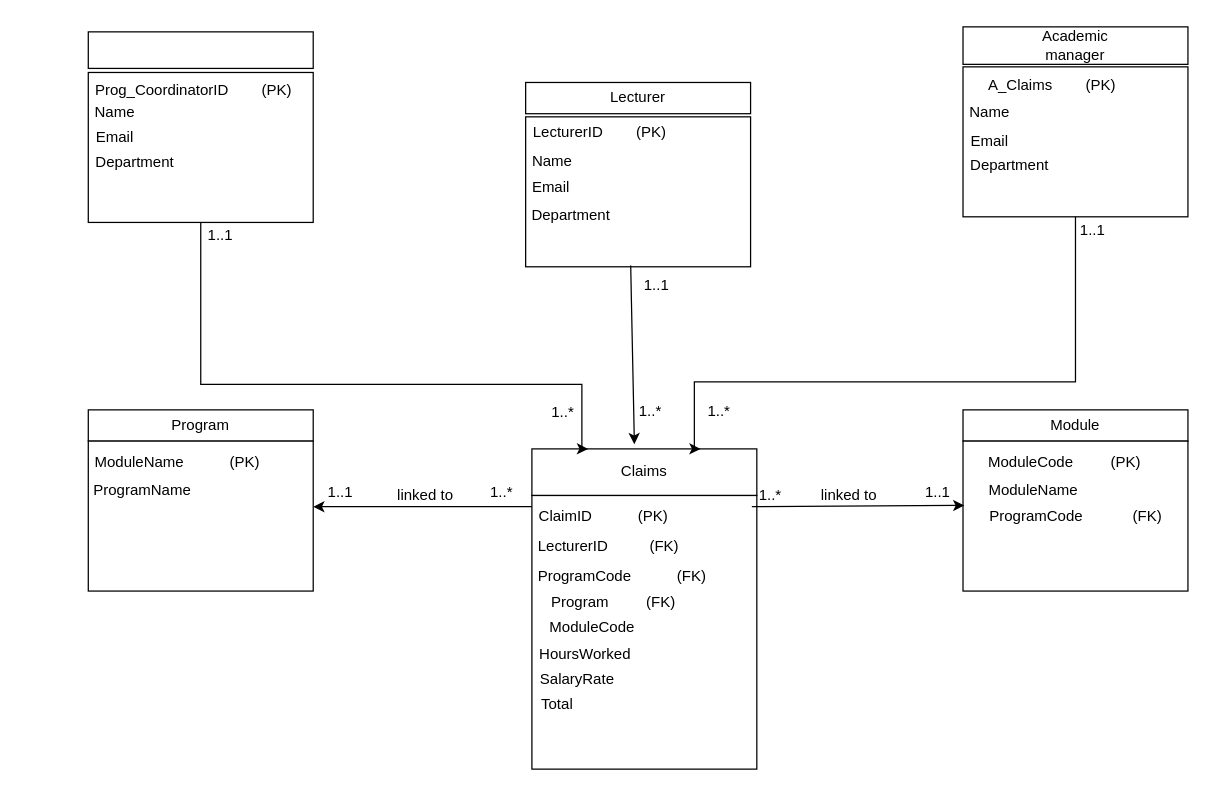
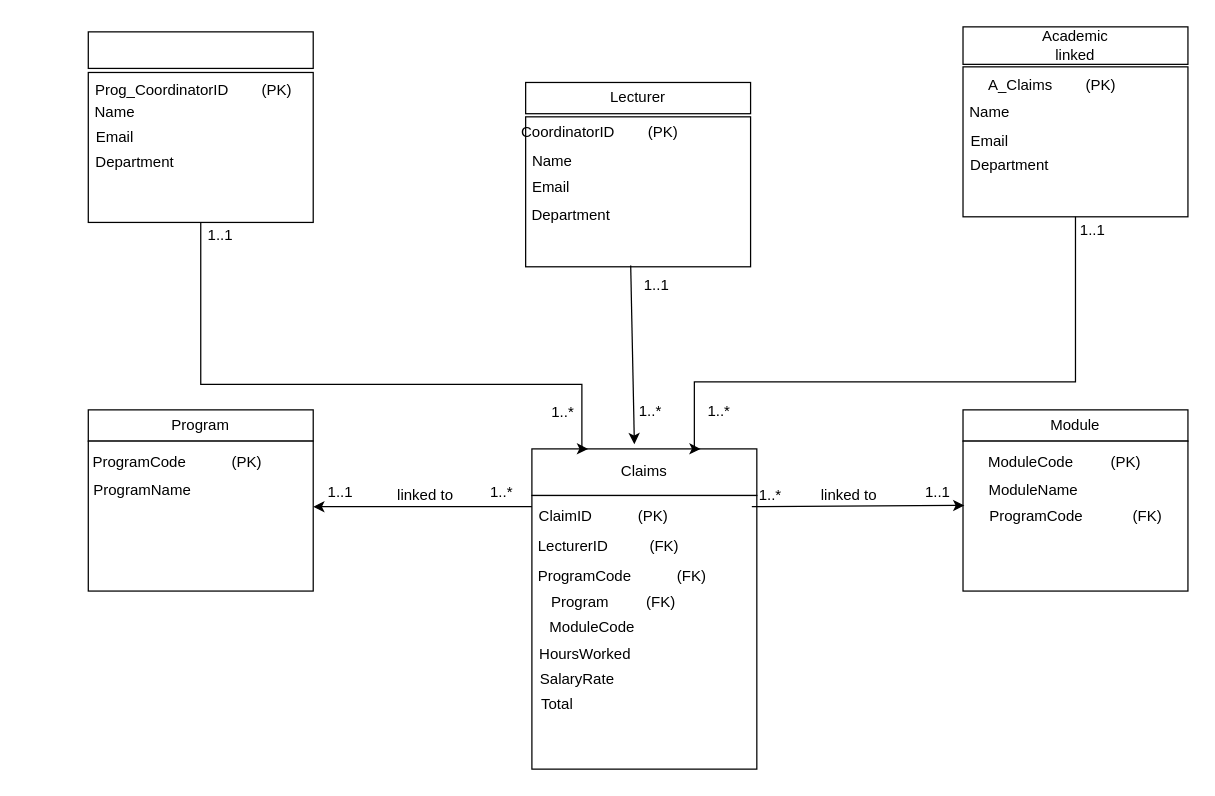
  <mxCell id="0" />
  <mxCell id="1" parent="0" />
  <mxCell id="2" value="" style="group" vertex="1" connectable="0" parent="1"><mxGeometry x="420" y="63" width="180" height="162" as="geometry" /></mxCell>
  <mxCell id="3" value="" style="rounded=0;whiteSpace=wrap;html=1;" vertex="1" parent="2"><mxGeometry y="2.5" width="180" height="25" as="geometry" /></mxCell>
  <mxCell id="4" value="Lecturer" style="text;html=1;align=center;verticalAlign=middle;whiteSpace=wrap;rounded=0;" vertex="1" parent="2"><mxGeometry x="60" width="60" height="30" as="geometry" /></mxCell>
  <mxCell id="5" value="" style="rounded=0;whiteSpace=wrap;html=1;" vertex="1" parent="2"><mxGeometry y="30" width="180" height="120" as="geometry" /></mxCell>
  <mxCell id="6" value="Name" style="text;html=1;align=center;verticalAlign=middle;whiteSpace=wrap;rounded=0;" vertex="1" parent="2"><mxGeometry x="-50" y="51" width="143" height="30" as="geometry" /></mxCell>
  <mxCell id="7" value="Email" style="text;html=1;align=center;verticalAlign=middle;whiteSpace=wrap;rounded=0;" vertex="1" parent="2"><mxGeometry x="-51" y="72" width="143" height="30" as="geometry" /></mxCell>
  <mxCell id="8" value="Department" style="text;html=1;align=center;verticalAlign=middle;whiteSpace=wrap;rounded=0;" vertex="1" parent="2"><mxGeometry x="-35" y="94" width="143" height="29" as="geometry" /></mxCell>
  <mxCell id="9" value="" style="group" vertex="1" connectable="0" parent="1"><mxGeometry x="70" y="25" width="193" height="152.5" as="geometry" /></mxCell>
  <mxCell id="10" value="" style="rounded=0;whiteSpace=wrap;html=1;" vertex="1" parent="9"><mxGeometry width="180" height="29.25" as="geometry" /></mxCell>
  <mxCell id="11" value="" style="rounded=0;whiteSpace=wrap;html=1;" vertex="1" parent="9"><mxGeometry y="32.5" width="180" height="120" as="geometry" /></mxCell>
  <mxCell id="12" value="Prog_CoordinatorID&amp;nbsp; &amp;nbsp; &amp;nbsp; &amp;nbsp; (PK)" style="text;html=1;align=center;verticalAlign=middle;whiteSpace=wrap;rounded=0;" vertex="1" parent="9"><mxGeometry x="-5" y="32" width="179" height="30" as="geometry" /></mxCell>
  <mxCell id="13" value="Name" style="text;html=1;align=center;verticalAlign=middle;whiteSpace=wrap;rounded=0;" vertex="1" parent="9"><mxGeometry x="-50" y="50" width="143" height="30" as="geometry" /></mxCell>
  <mxCell id="14" value="Email" style="text;html=1;align=center;verticalAlign=middle;whiteSpace=wrap;rounded=0;" vertex="1" parent="9"><mxGeometry x="-50" y="70" width="143" height="30" as="geometry" /></mxCell>
  <mxCell id="15" value="Department" style="text;html=1;align=center;verticalAlign=middle;whiteSpace=wrap;rounded=0;" vertex="1" parent="9"><mxGeometry x="-34" y="90" width="143" height="29" as="geometry" /></mxCell>
  <mxCell id="16" value="" style="group" vertex="1" connectable="0" parent="1"><mxGeometry x="770" y="20.5" width="180" height="152.5" as="geometry" /></mxCell>
  <mxCell id="17" value="" style="rounded=0;whiteSpace=wrap;html=1;" vertex="1" parent="16"><mxGeometry y="0.5" width="180" height="30" as="geometry" /></mxCell>
- <mxCell id="18" value="Academic manager" style="text;html=1;align=center;verticalAlign=middle;whiteSpace=wrap;rounded=0;" vertex="1" parent="16"><mxGeometry x="60" width="60" height="30" as="geometry" /></mxCell>
+ <mxCell id="18" value="Academic linked" style="text;html=1;align=center;verticalAlign=middle;whiteSpace=wrap;rounded=0;" vertex="1" parent="16"><mxGeometry x="60" width="60" height="30" as="geometry" /></mxCell>
  <mxCell id="19" value="" style="rounded=0;whiteSpace=wrap;html=1;" vertex="1" parent="16"><mxGeometry y="32.5" width="180" height="120" as="geometry" /></mxCell>
  <mxCell id="20" style="edgeStyle=orthogonalEdgeStyle;rounded=0;orthogonalLoop=1;jettySize=auto;html=1;exitX=0.5;exitY=1;exitDx=0;exitDy=0;" edge="1" parent="16" source="18" target="18"><mxGeometry relative="1" as="geometry" /></mxCell>
  <mxCell id="21" value="Name" style="text;html=1;align=center;verticalAlign=middle;whiteSpace=wrap;rounded=0;" vertex="1" parent="16"><mxGeometry x="-50" y="54.5" width="143" height="30" as="geometry" /></mxCell>
  <mxCell id="22" value="Email" style="text;html=1;align=center;verticalAlign=middle;whiteSpace=wrap;rounded=0;" vertex="1" parent="16"><mxGeometry x="-50" y="77.5" width="143" height="30" as="geometry" /></mxCell>
  <mxCell id="23" value="Department" style="text;html=1;align=center;verticalAlign=middle;whiteSpace=wrap;rounded=0;" vertex="1" parent="16"><mxGeometry x="-34" y="96.5" width="143" height="29" as="geometry" /></mxCell>
  <mxCell id="24" value="A_Claims&amp;nbsp; &amp;nbsp; &amp;nbsp; &amp;nbsp; (PK)" style="text;html=1;align=center;verticalAlign=middle;whiteSpace=wrap;rounded=0;" vertex="1" parent="16"><mxGeometry y="32.5" width="143" height="30" as="geometry" /></mxCell>
  <mxCell id="25" value="" style="group" vertex="1" connectable="0" parent="1"><mxGeometry x="70" y="325" width="180" height="147.5" as="geometry" /></mxCell>
  <mxCell id="26" value="" style="rounded=0;whiteSpace=wrap;html=1;" vertex="1" parent="25"><mxGeometry y="2.5" width="180" height="25" as="geometry" /></mxCell>
  <mxCell id="27" value="Program" style="text;html=1;align=center;verticalAlign=middle;whiteSpace=wrap;rounded=0;" vertex="1" parent="25"><mxGeometry x="60" width="60" height="30" as="geometry" /></mxCell>
  <mxCell id="28" value="" style="rounded=0;whiteSpace=wrap;html=1;" vertex="1" parent="25"><mxGeometry y="27.5" width="180" height="120" as="geometry" /></mxCell>
- <mxCell id="29" value="ModuleName&amp;nbsp; &amp;nbsp; &amp;nbsp; &amp;nbsp; &amp;nbsp; &amp;nbsp;(PK)" style="text;html=1;align=center;verticalAlign=middle;whiteSpace=wrap;rounded=0;" vertex="1" parent="25"><mxGeometry y="30" width="143" height="30" as="geometry" /></mxCell>
+ <mxCell id="29" value="ProgramCode&amp;nbsp; &amp;nbsp; &amp;nbsp; &amp;nbsp; &amp;nbsp; &amp;nbsp;(PK)" style="text;html=1;align=center;verticalAlign=middle;whiteSpace=wrap;rounded=0;" vertex="1" parent="25"><mxGeometry y="30" width="143" height="30" as="geometry" /></mxCell>
  <mxCell id="30" value="ProgramName" style="text;html=1;align=center;verticalAlign=middle;whiteSpace=wrap;rounded=0;" vertex="1" parent="25"><mxGeometry x="-28" y="51.5" width="143" height="30" as="geometry" /></mxCell>
  <mxCell id="31" value="" style="group" vertex="1" connectable="0" parent="1"><mxGeometry x="425" y="355" width="180" height="260" as="geometry" /></mxCell>
  <mxCell id="32" value="" style="rounded=0;whiteSpace=wrap;html=1;" vertex="1" parent="31"><mxGeometry y="3.729" width="180" height="37.288" as="geometry" /></mxCell>
  <mxCell id="33" value="Claims" style="text;html=1;align=center;verticalAlign=middle;whiteSpace=wrap;rounded=0;" vertex="1" parent="31"><mxGeometry x="60" width="60" height="44.746" as="geometry" /></mxCell>
  <mxCell id="34" value="" style="rounded=0;whiteSpace=wrap;html=1;" vertex="1" parent="31"><mxGeometry y="41.02" width="180" height="218.98" as="geometry" /></mxCell>
  <mxCell id="35" value="ProgramCode&amp;nbsp; &amp;nbsp; &amp;nbsp; &amp;nbsp; &amp;nbsp; &amp;nbsp;(FK)" style="text;html=1;align=center;verticalAlign=middle;whiteSpace=wrap;rounded=0;" vertex="1" parent="31"><mxGeometry x="1" y="90.75" width="143" height="30" as="geometry" /></mxCell>
  <mxCell id="36" value="ClaimID&amp;nbsp; &amp;nbsp; &amp;nbsp; &amp;nbsp; &amp;nbsp; &amp;nbsp;(PK)" style="text;html=1;align=center;verticalAlign=middle;whiteSpace=wrap;rounded=0;" vertex="1" parent="31"><mxGeometry x="-14" y="42.75" width="143" height="30" as="geometry" /></mxCell>
  <mxCell id="37" value="LecturerID&amp;nbsp; &amp;nbsp; &amp;nbsp; &amp;nbsp; &amp;nbsp; (FK)" style="text;html=1;align=center;verticalAlign=middle;whiteSpace=wrap;rounded=0;" vertex="1" parent="31"><mxGeometry x="-10" y="66.75" width="143" height="30" as="geometry" /></mxCell>
  <mxCell id="38" value="Program&amp;nbsp; &amp;nbsp; &amp;nbsp; &amp;nbsp; &amp;nbsp;(FK)" style="text;html=1;align=center;verticalAlign=middle;whiteSpace=wrap;rounded=0;" vertex="1" parent="31"><mxGeometry x="-6" y="111.75" width="143" height="30" as="geometry" /></mxCell>
  <mxCell id="39" value="HoursWorked&amp;nbsp;" style="text;html=1;align=center;verticalAlign=middle;whiteSpace=wrap;rounded=0;" vertex="1" parent="31"><mxGeometry x="-27" y="153" width="143" height="30" as="geometry" /></mxCell>
  <mxCell id="40" value="SalaryRate" style="text;html=1;align=center;verticalAlign=middle;whiteSpace=wrap;rounded=0;" vertex="1" parent="31"><mxGeometry x="-35" y="173" width="143" height="30" as="geometry" /></mxCell>
  <mxCell id="41" value="Total" style="text;html=1;align=center;verticalAlign=middle;whiteSpace=wrap;rounded=0;" vertex="1" parent="31"><mxGeometry x="-51" y="193" width="143" height="30" as="geometry" /></mxCell>
  <mxCell id="42" value="ModuleCode" style="text;html=1;align=center;verticalAlign=middle;whiteSpace=wrap;rounded=0;" vertex="1" parent="31"><mxGeometry x="-23" y="131.51" width="143" height="30" as="geometry" /></mxCell>
  <mxCell id="43" value="" style="group" vertex="1" connectable="0" parent="1"><mxGeometry x="770" y="325" width="180" height="147.5" as="geometry" /></mxCell>
  <mxCell id="44" value="" style="rounded=0;whiteSpace=wrap;html=1;" vertex="1" parent="43"><mxGeometry y="2.5" width="180" height="25" as="geometry" /></mxCell>
  <mxCell id="45" value="Module" style="text;html=1;align=center;verticalAlign=middle;whiteSpace=wrap;rounded=0;" vertex="1" parent="43"><mxGeometry x="60" width="60" height="30" as="geometry" /></mxCell>
  <mxCell id="46" value="" style="rounded=0;whiteSpace=wrap;html=1;" vertex="1" parent="43"><mxGeometry y="27.5" width="180" height="120" as="geometry" /></mxCell>
  <mxCell id="47" value="ModuleCode&amp;nbsp; &amp;nbsp; &amp;nbsp; &amp;nbsp; &amp;nbsp;(PK)" style="text;html=1;align=center;verticalAlign=middle;whiteSpace=wrap;rounded=0;" vertex="1" parent="43"><mxGeometry x="10" y="30" width="143" height="30" as="geometry" /></mxCell>
  <mxCell id="48" value="ModuleName" style="text;html=1;align=center;verticalAlign=middle;whiteSpace=wrap;rounded=0;" vertex="1" parent="43"><mxGeometry x="-15" y="51.5" width="143" height="30" as="geometry" /></mxCell>
  <mxCell id="49" value="ProgramCode&amp;nbsp; &amp;nbsp; &amp;nbsp; &amp;nbsp; &amp;nbsp; &amp;nbsp; (FK)" style="text;html=1;align=center;verticalAlign=middle;whiteSpace=wrap;rounded=0;" vertex="1" parent="43"><mxGeometry x="19" y="72.5" width="143" height="30" as="geometry" /></mxCell>
  <mxCell id="50" value="" style="endArrow=classic;html=1;rounded=0;exitX=0.467;exitY=0.992;exitDx=0;exitDy=0;exitPerimeter=0;entryX=0.367;entryY=0;entryDx=0;entryDy=0;entryPerimeter=0;" edge="1" parent="1" source="5" target="33"><mxGeometry width="50" height="50" relative="1" as="geometry"><mxPoint x="490" y="295" as="sourcePoint" /><mxPoint x="540" y="245" as="targetPoint" /></mxGeometry></mxCell>
  <mxCell id="51" value="1..1" style="text;html=1;align=center;verticalAlign=middle;whiteSpace=wrap;rounded=0;" vertex="1" parent="1"><mxGeometry x="495" y="213" width="60" height="30" as="geometry" /></mxCell>
  <mxCell id="52" value="1..*" style="text;html=1;align=center;verticalAlign=middle;whiteSpace=wrap;rounded=0;" vertex="1" parent="1"><mxGeometry x="490" y="314" width="60" height="30" as="geometry" /></mxCell>
  <mxCell id="53" value="" style="endArrow=classic;html=1;rounded=0;exitX=0.9;exitY=0.867;exitDx=0;exitDy=0;exitPerimeter=0;" edge="1" parent="1" source="55"><mxGeometry width="50" height="50" relative="1" as="geometry"><mxPoint x="310" y="445" as="sourcePoint" /><mxPoint x="250" y="405" as="targetPoint" /></mxGeometry></mxCell>
  <mxCell id="54" value="1..1" style="text;html=1;align=center;verticalAlign=middle;whiteSpace=wrap;rounded=0;" vertex="1" parent="1"><mxGeometry x="242" y="379" width="60" height="30" as="geometry" /></mxCell>
  <mxCell id="55" value="1..*" style="text;html=1;align=center;verticalAlign=middle;whiteSpace=wrap;rounded=0;" vertex="1" parent="1"><mxGeometry x="371" y="379" width="60" height="30" as="geometry" /></mxCell>
  <mxCell id="56" value="linked to" style="text;html=1;align=center;verticalAlign=middle;whiteSpace=wrap;rounded=0;" vertex="1" parent="1"><mxGeometry x="310" y="381" width="60" height="30" as="geometry" /></mxCell>
  <mxCell id="57" value="1..1" style="text;html=1;align=center;verticalAlign=middle;whiteSpace=wrap;rounded=0;" vertex="1" parent="1"><mxGeometry x="720" y="379" width="60" height="30" as="geometry" /></mxCell>
  <mxCell id="58" value="1..*" style="text;html=1;align=center;verticalAlign=middle;whiteSpace=wrap;rounded=0;" vertex="1" parent="1"><mxGeometry x="586" y="381" width="60" height="30" as="geometry" /></mxCell>
  <mxCell id="59" value="linked to" style="text;html=1;align=center;verticalAlign=middle;whiteSpace=wrap;rounded=0;" vertex="1" parent="1"><mxGeometry x="649" y="381" width="60" height="30" as="geometry" /></mxCell>
  <mxCell id="60" value="" style="endArrow=classic;html=1;rounded=0;entryX=0.006;entryY=0.429;entryDx=0;entryDy=0;entryPerimeter=0;" edge="1" parent="1" target="46"><mxGeometry width="50" height="50" relative="1" as="geometry"><mxPoint x="601" y="405" as="sourcePoint" /><mxPoint x="750" y="405" as="targetPoint" /></mxGeometry></mxCell>
  <mxCell id="61" style="edgeStyle=orthogonalEdgeStyle;rounded=0;orthogonalLoop=1;jettySize=auto;html=1;entryX=0.25;entryY=0;entryDx=0;entryDy=0;" edge="1" parent="1" target="32"><mxGeometry relative="1" as="geometry"><mxPoint x="160" y="178" as="sourcePoint" /><mxPoint x="320" y="422.5" as="targetPoint" /><Array as="points"><mxPoint x="160" y="307" /><mxPoint x="465" y="307" /></Array></mxGeometry></mxCell>
  <mxCell id="62" value="1..1" style="text;html=1;align=center;verticalAlign=middle;whiteSpace=wrap;rounded=0;" vertex="1" parent="1"><mxGeometry x="844" y="169" width="60" height="30" as="geometry" /></mxCell>
  <mxCell id="63" value="1..*" style="text;html=1;align=center;verticalAlign=middle;whiteSpace=wrap;rounded=0;" vertex="1" parent="1"><mxGeometry x="545" y="314" width="60" height="30" as="geometry" /></mxCell>
  <mxCell id="64" value="1..1" style="text;html=1;align=center;verticalAlign=middle;whiteSpace=wrap;rounded=0;" vertex="1" parent="1"><mxGeometry x="146" y="173" width="60" height="30" as="geometry" /></mxCell>
  <mxCell id="65" value="1..*" style="text;html=1;align=center;verticalAlign=middle;whiteSpace=wrap;rounded=0;" vertex="1" parent="1"><mxGeometry x="420" y="315" width="60" height="30" as="geometry" /></mxCell>
  <mxCell id="66" style="edgeStyle=orthogonalEdgeStyle;rounded=0;orthogonalLoop=1;jettySize=auto;html=1;exitX=0.5;exitY=1;exitDx=0;exitDy=0;entryX=0.75;entryY=0;entryDx=0;entryDy=0;" edge="1" parent="1" source="19" target="32"><mxGeometry relative="1" as="geometry"><Array as="points"><mxPoint x="860" y="305" /><mxPoint x="555" y="305" /></Array></mxGeometry></mxCell>
- <mxCell id="67" value="LecturerID&amp;nbsp; &amp;nbsp; &amp;nbsp; &amp;nbsp; (PK)" style="text;html=1;align=center;verticalAlign=middle;whiteSpace=wrap;rounded=0;" vertex="1" parent="1"><mxGeometry x="408" y="91" width="143" height="30" as="geometry" /></mxCell>
+ <mxCell id="67" value="CoordinatorID&amp;nbsp; &amp;nbsp; &amp;nbsp; &amp;nbsp; (PK)" style="text;html=1;align=center;verticalAlign=middle;whiteSpace=wrap;rounded=0;" vertex="1" parent="1"><mxGeometry x="408" y="91" width="143" height="30" as="geometry" /></mxCell>
